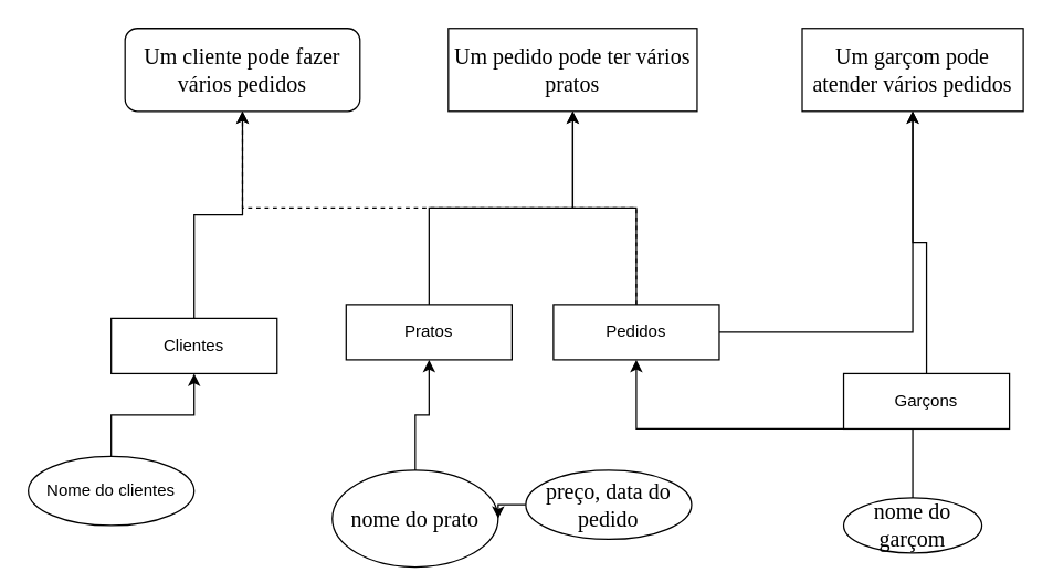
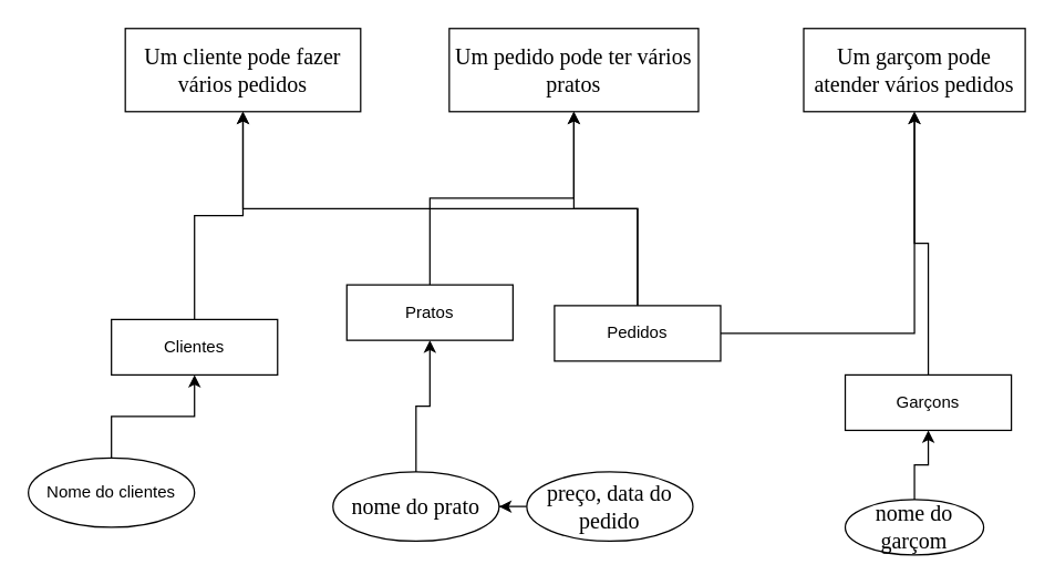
  <mxCell id="0" />
  <mxCell id="1" parent="0" />
  <mxCell id="2" style="edgeStyle=orthogonalEdgeStyle;rounded=0;orthogonalLoop=1;jettySize=auto;html=1;entryX=0.5;entryY=1;entryDx=0;entryDy=0;" edge="1" parent="1" source="3" target="21"><mxGeometry relative="1" as="geometry" /></mxCell>
  <mxCell id="3" value="Clientes" style="rounded=0;whiteSpace=wrap;html=1;" vertex="1" parent="1"><mxGeometry x="80" y="230" width="120" height="40" as="geometry" /></mxCell>
  <mxCell id="4" style="edgeStyle=orthogonalEdgeStyle;rounded=0;orthogonalLoop=1;jettySize=auto;html=1;entryX=0.5;entryY=1;entryDx=0;entryDy=0;" edge="1" parent="1" source="5" target="3"><mxGeometry relative="1" as="geometry" /></mxCell>
  <mxCell id="5" value="Nome do clientes" style="ellipse;whiteSpace=wrap;html=1;" vertex="1" parent="1"><mxGeometry x="20" y="330" width="120" height="50" as="geometry" /></mxCell>
- <mxCell id="6" style="edgeStyle=orthogonalEdgeStyle;rounded=0;orthogonalLoop=1;jettySize=auto;html=1;exitX=0.5;exitY=0;exitDx=0;exitDy=0;" edge="1" parent="1" source="7" target="15"><mxGeometry relative="1" as="geometry" /></mxCell>
+ <mxCell id="6" style="edgeStyle=orthogonalEdgeStyle;rounded=0;orthogonalLoop=1;jettySize=auto;html=1;exitX=0.5;exitY=0;exitDx=0;exitDy=0;entryX=0.5;entryY=1;entryDx=0;entryDy=0;" edge="1" parent="1" source="7" target="9"><mxGeometry relative="1" as="geometry" /></mxCell>
  <mxCell id="7" value="&lt;span style=&quot;font-family: &amp;quot;Times New Roman&amp;quot;; font-size: medium; text-align: start;&quot;&gt;nome do garçom&lt;/span&gt;" style="ellipse;whiteSpace=wrap;html=1;" vertex="1" parent="1"><mxGeometry x="610" y="360" width="100" height="40" as="geometry" /></mxCell>
  <mxCell id="8" style="edgeStyle=orthogonalEdgeStyle;rounded=0;orthogonalLoop=1;jettySize=auto;html=1;entryX=0.5;entryY=1;entryDx=0;entryDy=0;" edge="1" parent="1" source="9" target="20"><mxGeometry relative="1" as="geometry" /></mxCell>
  <mxCell id="9" value="Garçons" style="rounded=0;whiteSpace=wrap;html=1;" vertex="1" parent="1"><mxGeometry x="610" y="270" width="120" height="40" as="geometry" /></mxCell>
  <mxCell id="10" style="edgeStyle=orthogonalEdgeStyle;rounded=0;orthogonalLoop=1;jettySize=auto;html=1;entryX=0.5;entryY=1;entryDx=0;entryDy=0;" edge="1" parent="1" source="11" target="22"><mxGeometry relative="1" as="geometry" /></mxCell>
- <mxCell id="11" value="Pratos" style="rounded=0;whiteSpace=wrap;html=1;" vertex="1" parent="1"><mxGeometry x="250" y="220" width="120" height="40" as="geometry" /></mxCell>
+ <mxCell id="11" value="Pratos" style="rounded=0;whiteSpace=wrap;html=1;" vertex="1" parent="1"><mxGeometry x="250" y="205" width="120" height="40" as="geometry" /></mxCell>
  <mxCell id="12" style="edgeStyle=orthogonalEdgeStyle;rounded=0;orthogonalLoop=1;jettySize=auto;html=1;entryX=0.5;entryY=1;entryDx=0;entryDy=0;" edge="1" parent="1" source="15" target="20"><mxGeometry relative="1" as="geometry" /></mxCell>
- <mxCell id="13" style="edgeStyle=orthogonalEdgeStyle;rounded=0;orthogonalLoop=1;jettySize=auto;html=1;entryX=0.5;entryY=1;entryDx=0;entryDy=0;exitX=0.5;exitY=0;exitDx=0;exitDy=0;dashed=1;" edge="1" parent="1" source="15" target="21"><mxGeometry relative="1" as="geometry" /></mxCell>
+ <mxCell id="13" style="edgeStyle=orthogonalEdgeStyle;rounded=0;orthogonalLoop=1;jettySize=auto;html=1;entryX=0.5;entryY=1;entryDx=0;entryDy=0;exitX=0.5;exitY=0;exitDx=0;exitDy=0;" edge="1" parent="1" source="15" target="21"><mxGeometry relative="1" as="geometry" /></mxCell>
  <mxCell id="14" style="edgeStyle=orthogonalEdgeStyle;rounded=0;orthogonalLoop=1;jettySize=auto;html=1;entryX=0.5;entryY=1;entryDx=0;entryDy=0;" edge="1" parent="1" source="15" target="22"><mxGeometry relative="1" as="geometry" /></mxCell>
  <mxCell id="15" value="Pedidos" style="rounded=0;whiteSpace=wrap;html=1;" vertex="1" parent="1"><mxGeometry x="400" y="220" width="120" height="40" as="geometry" /></mxCell>
  <mxCell id="16" style="edgeStyle=orthogonalEdgeStyle;rounded=0;orthogonalLoop=1;jettySize=auto;html=1;entryX=0.5;entryY=1;entryDx=0;entryDy=0;exitX=0.5;exitY=0;exitDx=0;exitDy=0;" edge="1" parent="1" source="17" target="11"><mxGeometry relative="1" as="geometry"><mxPoint x="320" y="290" as="targetPoint" /><mxPoint x="300" y="350" as="sourcePoint" /><Array as="points" /></mxGeometry></mxCell>
- <mxCell id="17" value="&lt;span style=&quot;font-family: &amp;quot;Times New Roman&amp;quot;; font-size: medium; text-align: start;&quot;&gt;nome do prato&lt;/span&gt;" style="ellipse;whiteSpace=wrap;html=1;" vertex="1" parent="1"><mxGeometry x="240" y="340" width="120" height="70" as="geometry" /></mxCell>
+ <mxCell id="17" value="&lt;span style=&quot;font-family: &amp;quot;Times New Roman&amp;quot;; font-size: medium; text-align: start;&quot;&gt;nome do prato&lt;/span&gt;" style="ellipse;whiteSpace=wrap;html=1;" vertex="1" parent="1"><mxGeometry x="240" y="340" width="120" height="50" as="geometry" /></mxCell>
  <mxCell id="18" style="edgeStyle=orthogonalEdgeStyle;rounded=0;orthogonalLoop=1;jettySize=auto;html=1;" edge="1" parent="1" source="19" target="17"><mxGeometry relative="1" as="geometry" /></mxCell>
  <mxCell id="19" value="&lt;span style=&quot;font-family: &amp;quot;Times New Roman&amp;quot;; font-size: medium; text-align: start;&quot;&gt;preço, data do pedido&lt;/span&gt;" style="ellipse;whiteSpace=wrap;html=1;" vertex="1" parent="1"><mxGeometry x="380" y="340" width="120" height="50" as="geometry" /></mxCell>
  <mxCell id="20" value="&lt;span style=&quot;font-family: &amp;quot;Times New Roman&amp;quot;; font-size: medium; text-align: start;&quot;&gt;Um garçom pode atender vários pedidos&lt;/span&gt;" style="rounded=0;whiteSpace=wrap;html=1;" vertex="1" parent="1"><mxGeometry x="580" y="20" width="160" height="60" as="geometry" /></mxCell>
- <mxCell id="21" value="&lt;span style=&quot;font-family: &amp;quot;Times New Roman&amp;quot;; font-size: medium; text-align: start;&quot;&gt;Um cliente pode fazer vários pedidos&lt;/span&gt;" style="whiteSpace=wrap;html=1;rounded=1;" vertex="1" parent="1"><mxGeometry x="90" y="20" width="170" height="60" as="geometry" /></mxCell>
+ <mxCell id="21" value="&lt;span style=&quot;font-family: &amp;quot;Times New Roman&amp;quot;; font-size: medium; text-align: start;&quot;&gt;Um cliente pode fazer vários pedidos&lt;/span&gt;" style="rounded=0;whiteSpace=wrap;html=1;" vertex="1" parent="1"><mxGeometry x="90" y="20" width="170" height="60" as="geometry" /></mxCell>
  <mxCell id="22" value="&lt;div&gt;&lt;span style=&quot;font-family: &amp;quot;Times New Roman&amp;quot;; font-size: medium; text-align: start;&quot;&gt;Um pedido pode ter vários pratos&lt;/span&gt;&lt;br&gt;&lt;/div&gt;" style="rounded=0;whiteSpace=wrap;html=1;" vertex="1" parent="1"><mxGeometry x="324" y="20" width="180" height="60" as="geometry" /></mxCell>
